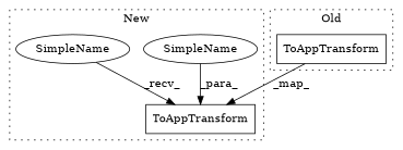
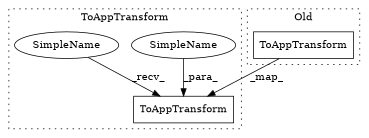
  digraph {
    node [a=32 l="15,21" shape=box]
    n1 [label=ToAppTransform s="39642,39671"]
    n2 [a=42 l=9 label=SimpleName s=39657 shape=ellipse]
    n3 [a=42 l=12 label=SimpleName s=39629 shape=ellipse]
    n4 [label=ToAppTransform s="38885,38903"]
    subgraph cluster_1 {
-     label=New
+     label=ToAppTransform
      style=dotted
      n1
      n2
      n3
    }
    subgraph cluster_2 {
      label=Old
      style=dotted
      n4
    }
    n2 -> n1 [label=_para_]
    n3 -> n1 [label=_recv_]
    n4 -> n1 [label=_map_]
  }
